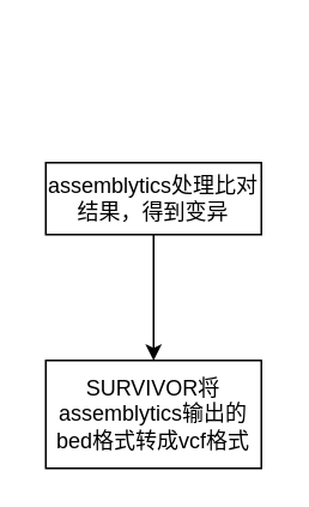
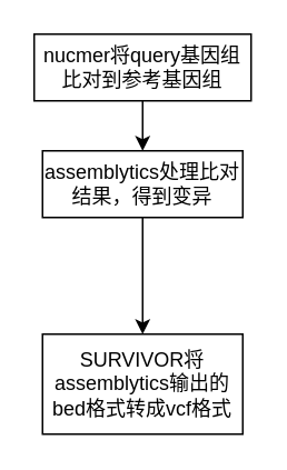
  <mxCell id="0" />
  <mxCell id="1" parent="0" />
+ <mxCell id="2" value="" style="edgeStyle=orthogonalEdgeStyle;rounded=0;orthogonalLoop=1;jettySize=auto;html=1;" edge="1" parent="1" source="3" target="5"><mxGeometry relative="1" as="geometry" /></mxCell>
+ <mxCell id="3" value="nucmer将query基因组比对到参考基因组" style="rounded=0;whiteSpace=wrap;html=1;" vertex="1" parent="1"><mxGeometry x="20" y="20" width="130" height="40" as="geometry" /></mxCell>
  <mxCell id="4" value="" style="edgeStyle=orthogonalEdgeStyle;rounded=0;orthogonalLoop=1;jettySize=auto;html=1;" edge="1" parent="1" source="5" target="6"><mxGeometry relative="1" as="geometry" /></mxCell>
  <mxCell id="5" value="assemblytics处理比对结果，得到变异" style="rounded=0;whiteSpace=wrap;html=1;" vertex="1" parent="1"><mxGeometry x="25" y="90" width="120" height="40" as="geometry" /></mxCell>
  <mxCell id="6" value="SURVIVOR将assemblytics输出的bed格式转成vcf格式" style="rounded=0;whiteSpace=wrap;html=1;" vertex="1" parent="1"><mxGeometry x="25" y="200" width="120" height="60" as="geometry" /></mxCell>
